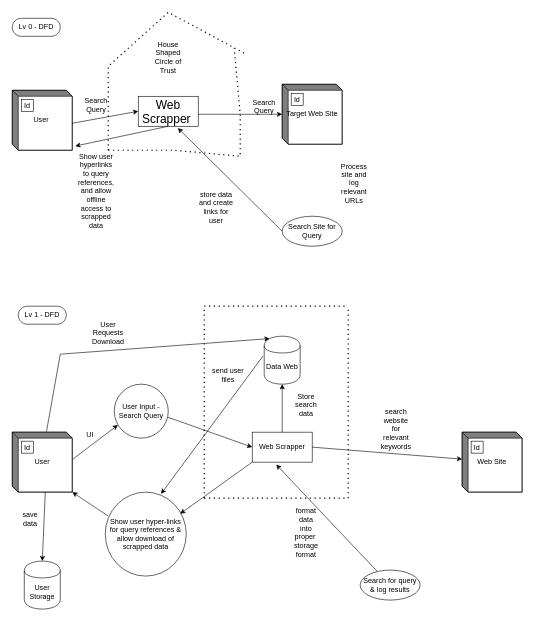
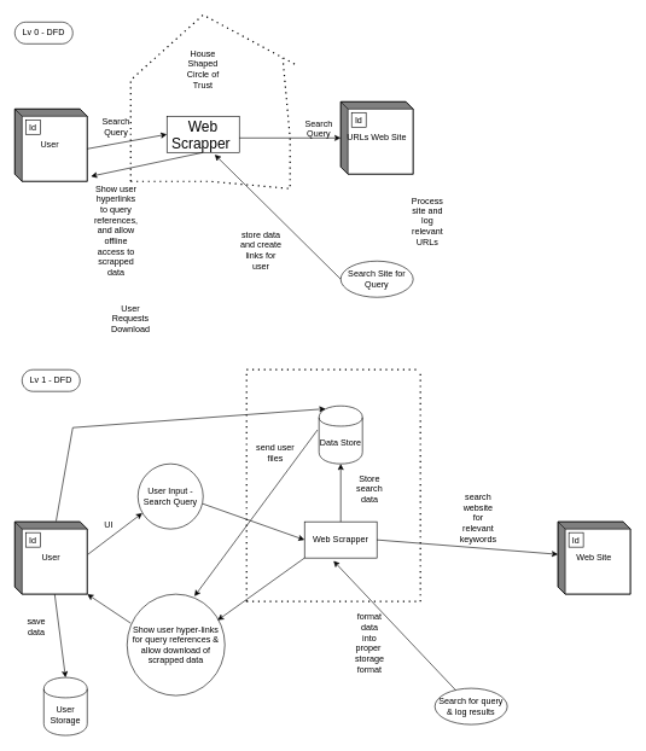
  <mxCell id="0" />
  <mxCell id="1" parent="0" />
  <mxCell id="2" value="Web Scrapper&amp;nbsp;" style="html=1;dashed=0;whiteSpace=wrap;fontSize=20;" vertex="1" parent="1"><mxGeometry x="230" y="160" width="100" height="50" as="geometry" /></mxCell>
  <mxCell id="3" value="User&amp;nbsp;" style="html=1;dashed=0;whiteSpace=wrap;shape=mxgraph.dfd.externalEntity" vertex="1" parent="1"><mxGeometry y="150" width="100" height="100" as="geometry" x="20" /></mxCell>
  <mxCell id="4" value="Id" style="autosize=1;part=1;resizable=0;strokeColor=inherit;fillColor=inherit;gradientColor=inherit;" vertex="1" parent="3"><mxGeometry width="20" height="20" relative="1" as="geometry"><mxPoint x="15" y="15" as="offset" /></mxGeometry></mxCell>
  <mxCell id="5" value="Lv 0 - DFD" style="html=1;dashed=0;whiteSpace=wrap;shape=mxgraph.dfd.start" vertex="1" parent="1"><mxGeometry y="30" width="80" height="30" as="geometry" x="20" /></mxCell>
  <mxCell id="6" value="" style="endArrow=classic;html=1;rounded=0;exitX=0;exitY=0;exitDx=100;exitDy=55;exitPerimeter=0;entryX=0;entryY=0.5;entryDx=0;entryDy=0;" edge="1" parent="1" source="3" target="2"><mxGeometry width="50" height="50" relative="1" as="geometry"><mxPoint x="150" y="220" as="sourcePoint" /><mxPoint x="200" y="170" as="targetPoint" /></mxGeometry></mxCell>
  <mxCell id="7" value="" style="endArrow=none;dashed=1;html=1;dashPattern=1 3;strokeWidth=2;rounded=0;" edge="1" parent="1"><mxGeometry width="50" height="50" relative="1" as="geometry"><mxPoint x="180" y="250" as="sourcePoint" /><mxPoint x="410" y="90" as="targetPoint" /><Array as="points"><mxPoint x="180" y="200" /><mxPoint x="180" y="110" /><mxPoint x="280" y="20" /></Array></mxGeometry></mxCell>
  <mxCell id="8" value="" style="endArrow=none;dashed=1;html=1;dashPattern=1 3;strokeWidth=2;rounded=0;" edge="1" parent="1"><mxGeometry width="50" height="50" relative="1" as="geometry"><mxPoint x="180" y="250" as="sourcePoint" /><mxPoint x="390" y="80" as="targetPoint" /><Array as="points"><mxPoint x="290" y="250" /><mxPoint x="400" y="260" /><mxPoint x="400" y="190" /></Array></mxGeometry></mxCell>
  <mxCell id="9" value="" style="endArrow=classic;html=1;rounded=0;" edge="1" parent="1" target="10"><mxGeometry width="50" height="50" relative="1" as="geometry"><mxPoint x="330" y="190" as="sourcePoint" /><mxPoint x="520" y="190" as="targetPoint" /></mxGeometry></mxCell>
- <mxCell id="10" value="Target Web Site" style="html=1;dashed=0;whiteSpace=wrap;shape=mxgraph.dfd.externalEntity" vertex="1" parent="1"><mxGeometry x="470" y="140" width="100" height="100" as="geometry" /></mxCell>
+ <mxCell id="10" value="URLs Web Site" style="html=1;dashed=0;whiteSpace=wrap;shape=mxgraph.dfd.externalEntity" vertex="1" parent="1"><mxGeometry x="470" y="140" width="100" height="100" as="geometry" /></mxCell>
  <mxCell id="11" value="Id" style="autosize=1;part=1;resizable=0;strokeColor=inherit;fillColor=inherit;gradientColor=inherit;" vertex="1" parent="10"><mxGeometry width="20" height="20" relative="1" as="geometry"><mxPoint x="15" y="15" as="offset" /></mxGeometry></mxCell>
  <mxCell id="12" value="Search Site for Query" style="shape=ellipse;html=1;dashed=0;whiteSpace=wrap;perimeter=ellipsePerimeter;" vertex="1" parent="1"><mxGeometry x="470" y="360" width="100" height="50" as="geometry" /></mxCell>
  <mxCell id="13" value="" style="endArrow=classic;html=1;rounded=0;exitX=0;exitY=0.5;exitDx=0;exitDy=0;entryX=0.66;entryY=1.06;entryDx=0;entryDy=0;entryPerimeter=0;" edge="1" parent="1" source="12" target="2"><mxGeometry width="50" height="50" relative="1" as="geometry"><mxPoint x="450" y="370" as="sourcePoint" /><mxPoint x="500" y="320" as="targetPoint" /></mxGeometry></mxCell>
  <mxCell id="14" value="" style="endArrow=classic;html=1;rounded=0;entryX=1.05;entryY=0.93;entryDx=0;entryDy=0;entryPerimeter=0;exitX=0.5;exitY=1;exitDx=0;exitDy=0;" edge="1" parent="1" source="2" target="3"><mxGeometry width="50" height="50" relative="1" as="geometry"><mxPoint x="180" y="320" as="sourcePoint" /><mxPoint x="230" y="270" as="targetPoint" /></mxGeometry></mxCell>
  <mxCell id="15" value="House Shaped Circle of Trust" style="text;html=1;align=center;verticalAlign=middle;whiteSpace=wrap;rounded=0;" vertex="1" parent="1"><mxGeometry x="250" y="80" width="60" height="30" as="geometry" /></mxCell>
  <mxCell id="16" value="Search Query" style="text;html=1;align=center;verticalAlign=middle;whiteSpace=wrap;rounded=0;" vertex="1" parent="1"><mxGeometry x="130" y="160" width="60" height="30" as="geometry" /></mxCell>
  <mxCell id="17" value="Search Query&lt;div&gt;&lt;br&gt;&lt;/div&gt;" style="text;html=1;align=center;verticalAlign=middle;whiteSpace=wrap;rounded=0;" vertex="1" parent="1"><mxGeometry x="410" y="170" width="60" height="30" as="geometry" /></mxCell>
  <mxCell id="18" value="Process site and log relevant URLs" style="text;html=1;align=center;verticalAlign=middle;whiteSpace=wrap;rounded=0;" vertex="1" parent="1"><mxGeometry x="560" y="290" width="60" height="30" as="geometry" /></mxCell>
  <mxCell id="19" value="store data and create links for user" style="text;html=1;align=center;verticalAlign=middle;whiteSpace=wrap;rounded=0;" vertex="1" parent="1"><mxGeometry x="330" y="330" width="60" height="30" as="geometry" /></mxCell>
  <mxCell id="20" value="Show user hyperlinks to query references, and allow offline access to scrapped data&lt;div&gt;&lt;br&gt;&lt;/div&gt;" style="text;html=1;align=center;verticalAlign=middle;whiteSpace=wrap;rounded=0;" vertex="1" parent="1"><mxGeometry x="130" y="310" width="60" height="30" as="geometry" /></mxCell>
  <mxCell id="21" value="Lv 1 - DFD" style="html=1;dashed=0;whiteSpace=wrap;shape=mxgraph.dfd.start" vertex="1" parent="1"><mxGeometry x="30" y="510" width="80" height="30" as="geometry" /></mxCell>
  <mxCell id="22" value="User" style="html=1;dashed=0;whiteSpace=wrap;shape=mxgraph.dfd.externalEntity" vertex="1" parent="1"><mxGeometry y="720" width="100" height="100" as="geometry" x="20" /></mxCell>
  <mxCell id="23" value="Id" style="autosize=1;part=1;resizable=0;strokeColor=inherit;fillColor=inherit;gradientColor=inherit;" vertex="1" parent="22"><mxGeometry width="20" height="20" relative="1" as="geometry"><mxPoint x="15" y="15" as="offset" /></mxGeometry></mxCell>
  <mxCell id="24" value="Web Scrapper" style="html=1;dashed=0;whiteSpace=wrap;" vertex="1" parent="1"><mxGeometry x="420" y="720" width="100" height="50" as="geometry" /></mxCell>
  <mxCell id="25" value="Web Site" style="html=1;dashed=0;whiteSpace=wrap;shape=mxgraph.dfd.externalEntity" vertex="1" parent="1"><mxGeometry x="770" y="720" width="100" height="100" as="geometry" /></mxCell>
  <mxCell id="26" value="Id" style="autosize=1;part=1;resizable=0;strokeColor=inherit;fillColor=inherit;gradientColor=inherit;" vertex="1" parent="25"><mxGeometry width="20" height="20" relative="1" as="geometry"><mxPoint x="15" y="15" as="offset" /></mxGeometry></mxCell>
  <mxCell id="27" value="Search for query &amp;amp; log results" style="shape=ellipse;html=1;dashed=0;whiteSpace=wrap;perimeter=ellipsePerimeter;" vertex="1" parent="1"><mxGeometry x="600" y="950" width="100" height="50" as="geometry" /></mxCell>
- <mxCell id="28" value="Data Web" style="shape=cylinder;whiteSpace=wrap;html=1;boundedLbl=1;backgroundOutline=1;" vertex="1" parent="1"><mxGeometry x="440" y="560" width="60" height="80" as="geometry" /></mxCell>
+ <mxCell id="28" value="Data Store" style="shape=cylinder;whiteSpace=wrap;html=1;boundedLbl=1;backgroundOutline=1;" vertex="1" parent="1"><mxGeometry x="440" y="560" width="60" height="80" as="geometry" /></mxCell>
  <mxCell id="29" value="User Input - Search Query" style="shape=ellipse;html=1;dashed=0;whiteSpace=wrap;perimeter=ellipsePerimeter;" vertex="1" parent="1"><mxGeometry x="190" y="640" width="90" height="90" as="geometry" /></mxCell>
  <mxCell id="30" value="" style="endArrow=none;dashed=1;html=1;dashPattern=1 3;strokeWidth=2;rounded=0;" edge="1" parent="1"><mxGeometry width="50" height="50" relative="1" as="geometry"><mxPoint x="340" y="830" as="sourcePoint" /><mxPoint x="340" y="510" as="targetPoint" /></mxGeometry></mxCell>
  <mxCell id="31" value="" style="endArrow=none;dashed=1;html=1;dashPattern=1 3;strokeWidth=2;rounded=0;" edge="1" parent="1"><mxGeometry width="50" height="50" relative="1" as="geometry"><mxPoint x="340" y="510" as="sourcePoint" /><mxPoint x="580" y="510" as="targetPoint" /></mxGeometry></mxCell>
  <mxCell id="32" value="" style="endArrow=none;dashed=1;html=1;dashPattern=1 3;strokeWidth=2;rounded=0;" edge="1" parent="1"><mxGeometry width="50" height="50" relative="1" as="geometry"><mxPoint x="580" y="830" as="sourcePoint" /><mxPoint x="580" y="510" as="targetPoint" /></mxGeometry></mxCell>
  <mxCell id="33" value="" style="endArrow=none;dashed=1;html=1;dashPattern=1 3;strokeWidth=2;rounded=0;" edge="1" parent="1"><mxGeometry width="50" height="50" relative="1" as="geometry"><mxPoint x="340" y="830" as="sourcePoint" /><mxPoint x="580" y="830" as="targetPoint" /></mxGeometry></mxCell>
  <mxCell id="34" value="" style="endArrow=classic;html=1;rounded=0;entryX=0.5;entryY=1;entryDx=0;entryDy=0;exitX=0.5;exitY=0;exitDx=0;exitDy=0;" edge="1" parent="1" source="24" target="28"><mxGeometry width="50" height="50" relative="1" as="geometry"><mxPoint x="460" y="720" as="sourcePoint" /><mxPoint x="510" y="670" as="targetPoint" /></mxGeometry></mxCell>
  <mxCell id="35" value="" style="endArrow=classic;html=1;rounded=0;entryX=0.067;entryY=0.756;entryDx=0;entryDy=0;entryPerimeter=0;exitX=1.01;exitY=0.45;exitDx=0;exitDy=0;exitPerimeter=0;" edge="1" parent="1" source="22" target="29"><mxGeometry width="50" height="50" relative="1" as="geometry"><mxPoint x="120" y="760" as="sourcePoint" /><mxPoint x="170" y="710" as="targetPoint" /></mxGeometry></mxCell>
  <mxCell id="36" value="" style="endArrow=classic;html=1;rounded=0;exitX=0.989;exitY=0.611;exitDx=0;exitDy=0;exitPerimeter=0;entryX=0;entryY=0.5;entryDx=0;entryDy=0;" edge="1" parent="1" source="29" target="24"><mxGeometry width="50" height="50" relative="1" as="geometry"><mxPoint x="300" y="730" as="sourcePoint" /><mxPoint x="350" y="680" as="targetPoint" /></mxGeometry></mxCell>
  <mxCell id="37" value="" style="endArrow=classic;html=1;rounded=0;exitX=1;exitY=0.5;exitDx=0;exitDy=0;entryX=0;entryY=0;entryDx=0;entryDy=45;entryPerimeter=0;" edge="1" parent="1" source="24" target="25"><mxGeometry width="50" height="50" relative="1" as="geometry"><mxPoint x="610" y="780" as="sourcePoint" /><mxPoint x="660" y="730" as="targetPoint" /></mxGeometry></mxCell>
  <mxCell id="38" value="" style="endArrow=classic;html=1;rounded=0;entryX=0.4;entryY=1.08;entryDx=0;entryDy=0;entryPerimeter=0;" edge="1" parent="1" source="27" target="24"><mxGeometry width="50" height="50" relative="1" as="geometry"><mxPoint x="540" y="970" as="sourcePoint" /><mxPoint x="590" y="920" as="targetPoint" /></mxGeometry></mxCell>
  <mxCell id="39" value="Show user hyper-links for query references &amp;amp; allow download of scrapped data" style="shape=ellipse;html=1;dashed=0;whiteSpace=wrap;perimeter=ellipsePerimeter;" vertex="1" parent="1"><mxGeometry x="175" y="820" width="135" height="140" as="geometry" /></mxCell>
  <mxCell id="40" value="" style="endArrow=classic;html=1;rounded=0;entryX=0.926;entryY=0.257;entryDx=0;entryDy=0;entryPerimeter=0;exitX=0;exitY=1;exitDx=0;exitDy=0;" edge="1" parent="1" source="24" target="39"><mxGeometry width="50" height="50" relative="1" as="geometry"><mxPoint x="280" y="810" as="sourcePoint" /><mxPoint x="330" y="760" as="targetPoint" /></mxGeometry></mxCell>
  <mxCell id="41" value="" style="endArrow=classic;html=1;rounded=0;exitX=-0.033;exitY=0.413;exitDx=0;exitDy=0;exitPerimeter=0;entryX=0.689;entryY=0.021;entryDx=0;entryDy=0;entryPerimeter=0;" edge="1" parent="1" source="28" target="39"><mxGeometry width="50" height="50" relative="1" as="geometry"><mxPoint x="340" y="590" as="sourcePoint" /><mxPoint x="300" y="500" as="targetPoint" /></mxGeometry></mxCell>
  <mxCell id="42" value="" style="endArrow=classic;html=1;rounded=0;entryX=1;entryY=1;entryDx=0;entryDy=0;entryPerimeter=0;exitX=0.037;exitY=0.286;exitDx=0;exitDy=0;exitPerimeter=0;" edge="1" parent="1" source="39" target="22"><mxGeometry width="50" height="50" relative="1" as="geometry"><mxPoint x="60" y="920" as="sourcePoint" /><mxPoint x="110" y="870" as="targetPoint" /></mxGeometry></mxCell>
  <mxCell id="43" value="search website for relevant keywords" style="text;html=1;align=center;verticalAlign=middle;whiteSpace=wrap;rounded=0;" vertex="1" parent="1"><mxGeometry x="630" y="700" width="60" height="30" as="geometry" /></mxCell>
  <mxCell id="44" value="Store search data" style="text;html=1;align=center;verticalAlign=middle;whiteSpace=wrap;rounded=0;" vertex="1" parent="1"><mxGeometry x="480" y="660" width="60" height="30" as="geometry" /></mxCell>
  <mxCell id="45" value="send user files" style="text;html=1;align=center;verticalAlign=middle;whiteSpace=wrap;rounded=0;" vertex="1" parent="1"><mxGeometry x="350" y="610" width="60" height="30" as="geometry" /></mxCell>
  <mxCell id="46" value="" style="endArrow=classic;html=1;rounded=0;exitX=0.57;exitY=-0.01;exitDx=0;exitDy=0;exitPerimeter=0;entryX=0.15;entryY=0.05;entryDx=0;entryDy=0;entryPerimeter=0;" edge="1" parent="1" source="22" target="28"><mxGeometry width="50" height="50" relative="1" as="geometry"><mxPoint x="110" y="630" as="sourcePoint" /><mxPoint x="160" y="580" as="targetPoint" /><Array as="points"><mxPoint x="100" y="590" /></Array></mxGeometry></mxCell>
- <mxCell id="47" value="User Requests Download" style="text;html=1;align=center;verticalAlign=middle;whiteSpace=wrap;rounded=0;" vertex="1" parent="1"><mxGeometry x="150" y="540" width="60" height="30" as="geometry" /></mxCell>
- <mxCell id="48" value="User Storage" style="shape=cylinder;whiteSpace=wrap;html=1;boundedLbl=1;backgroundOutline=1;" vertex="1" parent="1"><mxGeometry x="40" y="935" width="60" height="80" as="geometry" /></mxCell>
+ <mxCell id="47" value="User Requests Download" style="text;html=1;align=center;verticalAlign=middle;whiteSpace=wrap;rounded=0;" vertex="1" parent="1"><mxGeometry x="150" y="425" width="60" height="30" as="geometry" /></mxCell>
+ <mxCell id="48" value="User Storage" style="shape=cylinder;whiteSpace=wrap;html=1;boundedLbl=1;backgroundOutline=1;" vertex="1" parent="1"><mxGeometry x="60" y="935" width="60" height="80" as="geometry" /></mxCell>
  <mxCell id="49" value="" style="endArrow=classic;html=1;rounded=0;exitX=0;exitY=0;exitDx=55;exitDy=100;exitPerimeter=0;entryX=0.5;entryY=0;entryDx=0;entryDy=0;" edge="1" parent="1" source="22" target="48"><mxGeometry width="50" height="50" relative="1" as="geometry"><mxPoint x="-50" y="920" as="sourcePoint" /><mxPoint x="0" y="870" as="targetPoint" /></mxGeometry></mxCell>
  <mxCell id="50" value="save&lt;div&gt;data&lt;/div&gt;" style="text;html=1;align=center;verticalAlign=middle;whiteSpace=wrap;rounded=0;" vertex="1" parent="1"><mxGeometry y="850" width="60" height="30" as="geometry" x="20" /></mxCell>
  <mxCell id="51" value="UI" style="text;html=1;align=center;verticalAlign=middle;whiteSpace=wrap;rounded=0;" vertex="1" parent="1"><mxGeometry x="120" y="710" width="60" height="30" as="geometry" /></mxCell>
  <mxCell id="52" value="format&lt;div&gt;data&lt;/div&gt;&lt;div&gt;into&lt;/div&gt;&lt;div&gt;proper&amp;nbsp;&lt;/div&gt;&lt;div&gt;storage&lt;/div&gt;&lt;div&gt;format&lt;/div&gt;&lt;div&gt;&lt;br&gt;&lt;/div&gt;" style="text;html=1;align=center;verticalAlign=middle;whiteSpace=wrap;rounded=0;" vertex="1" parent="1"><mxGeometry x="480" y="880" width="60" height="30" as="geometry" /></mxCell>
